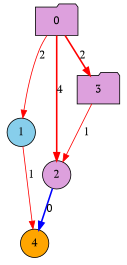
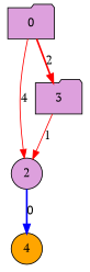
  digraph {
    fontname="PT Serif"
    node [fillcolor=plum fontname="PT Serif" shape=circle style=filled]
    edge [color=red fontname="PT Serif"]
    n1 [label=0 shape=folder]
-   n2 [fillcolor=skyblue label=1]
    n3 [label=2]
    n4 [label=3 shape=folder]
    n5 [fillcolor=orange label=4]
-   n1 -> n2 [label=2]
-   n1 -> n3 [label=4 style=bold]
+   n1 -> n3 [label=4]
    n1 -> n4 [label=2 style=bold]
-   n2 -> n5 [label=1]
    n3 -> n5 [color=blue label=0 style=bold]
    n4 -> n3 [label=1 style=solid]
  }
